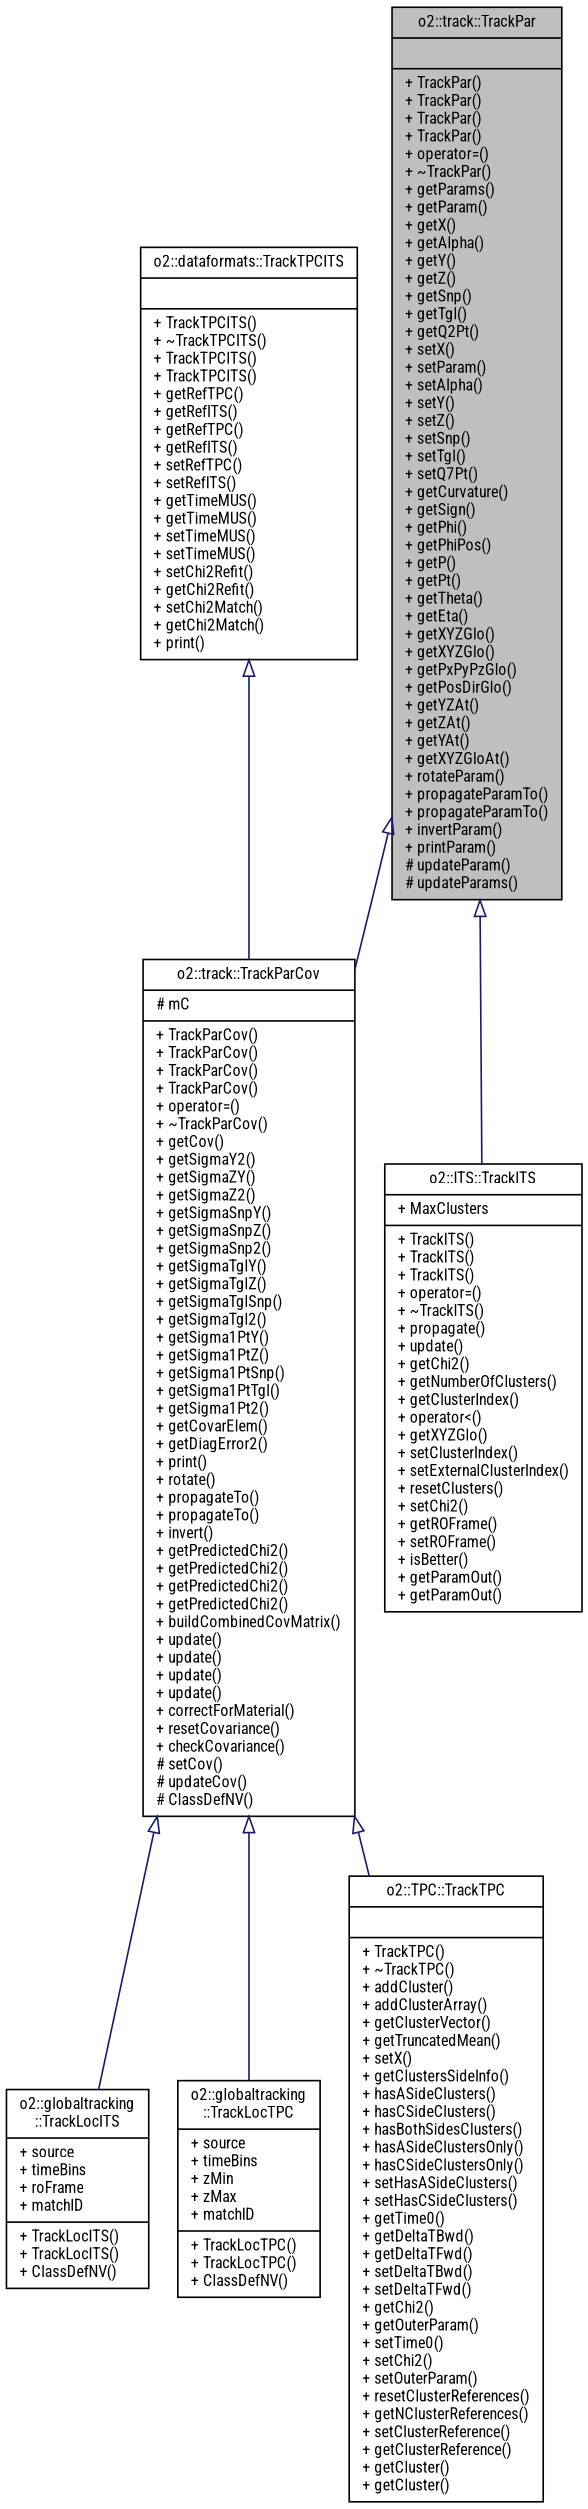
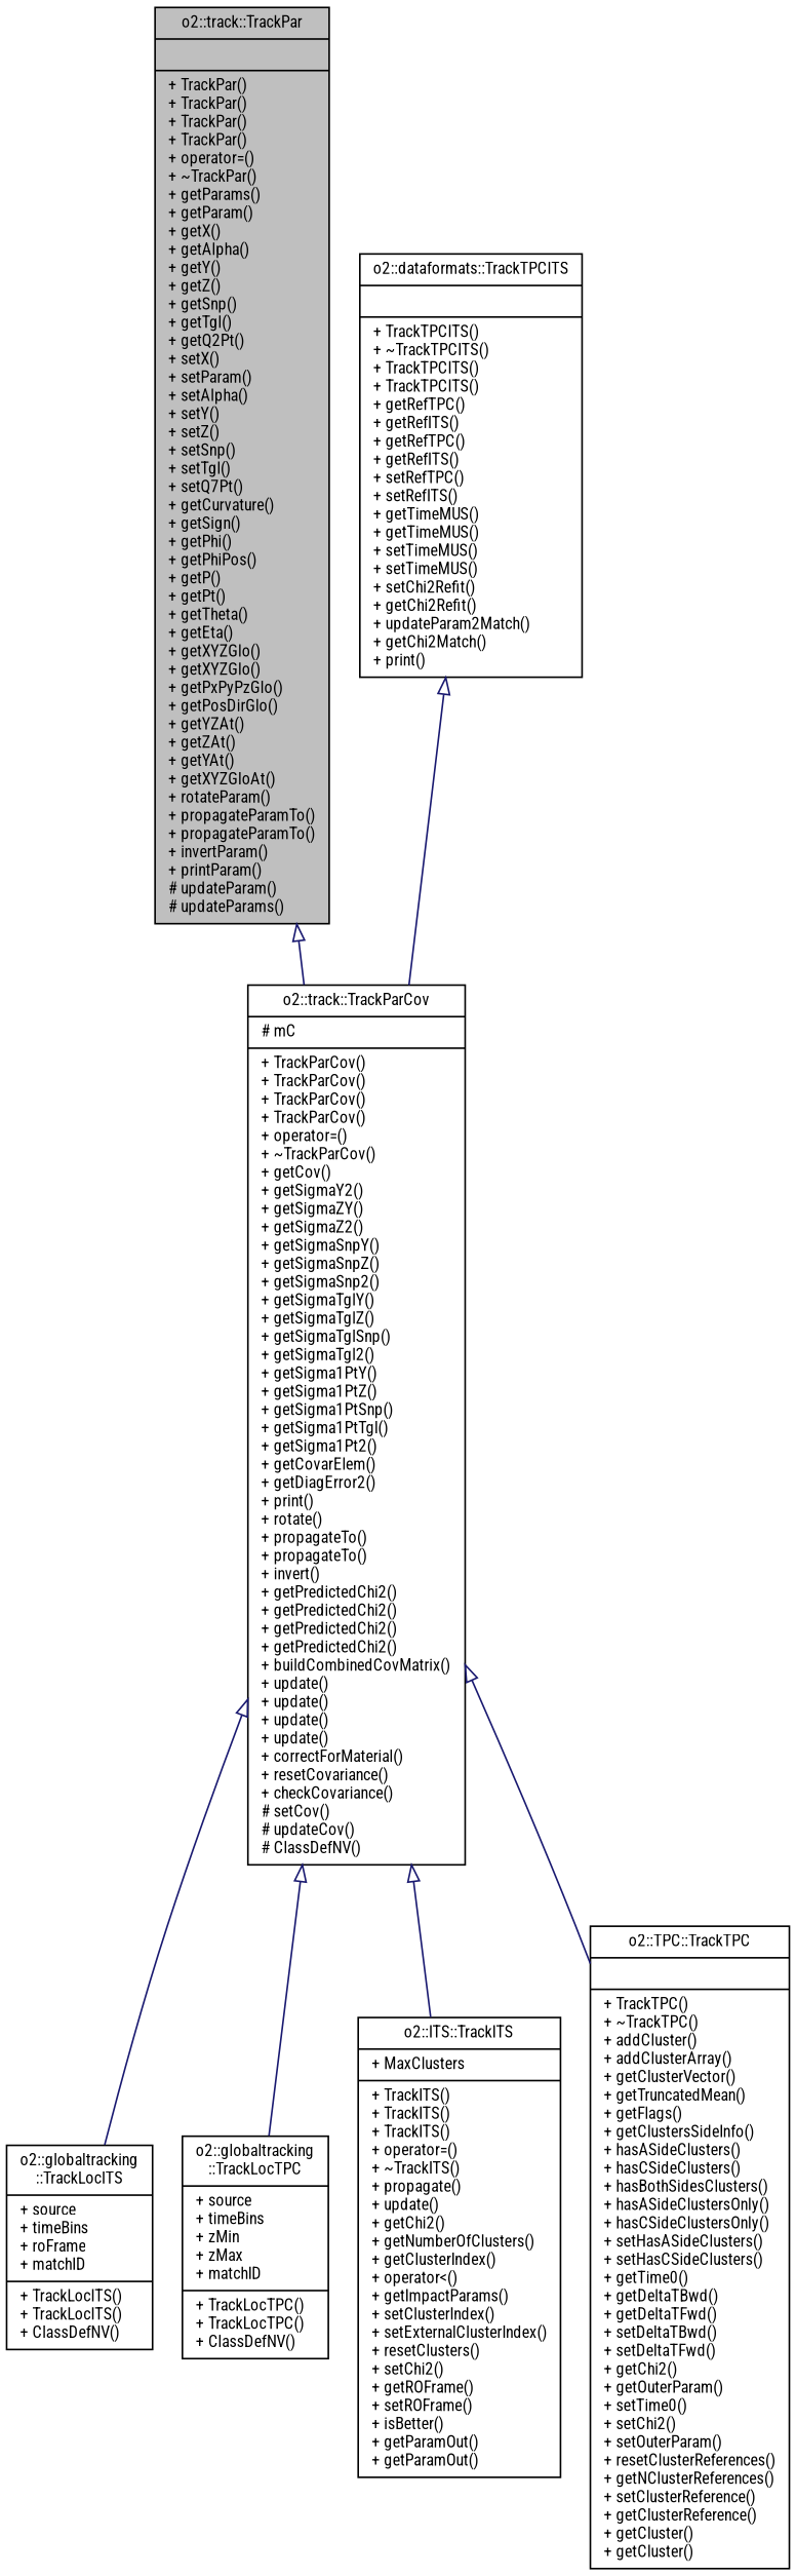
  digraph {
    fontname="Roboto Condensed"
    node [color=black fontname="Roboto Condensed" fontsize=10 shape=record]
    edge [arrowtail=onormal color=midnightblue dir=back fontname="Roboto Condensed" fontsize=10 labelfontname=Helvetica labelfontsize=10 style=solid]
    n1 [fillcolor=grey75 fontcolor=black height=0.2 label="{o2::track::TrackPar\n||+ TrackPar()\l+ TrackPar()\l+ TrackPar()\l+ TrackPar()\l+ operator=()\l+ ~TrackPar()\l+ getParams()\l+ getParam()\l+ getX()\l+ getAlpha()\l+ getY()\l+ getZ()\l+ getSnp()\l+ getTgl()\l+ getQ2Pt()\l+ setX()\l+ setParam()\l+ setAlpha()\l+ setY()\l+ setZ()\l+ setSnp()\l+ setTgl()\l+ setQ7Pt()\l+ getCurvature()\l+ getSign()\l+ getPhi()\l+ getPhiPos()\l+ getP()\l+ getPt()\l+ getTheta()\l+ getEta()\l+ getXYZGlo()\l+ getXYZGlo()\l+ getPxPyPzGlo()\l+ getPosDirGlo()\l+ getYZAt()\l+ getZAt()\l+ getYAt()\l+ getXYZGloAt()\l+ rotateParam()\l+ propagateParamTo()\l+ propagateParamTo()\l+ invertParam()\l+ printParam()\l# updateParam()\l# updateParams()\l}" style=filled width=0.4]
    n2 [height=0.2 label="{o2::track::TrackParCov\n|# mC\l|+ TrackParCov()\l+ TrackParCov()\l+ TrackParCov()\l+ TrackParCov()\l+ operator=()\l+ ~TrackParCov()\l+ getCov()\l+ getSigmaY2()\l+ getSigmaZY()\l+ getSigmaZ2()\l+ getSigmaSnpY()\l+ getSigmaSnpZ()\l+ getSigmaSnp2()\l+ getSigmaTglY()\l+ getSigmaTglZ()\l+ getSigmaTglSnp()\l+ getSigmaTgl2()\l+ getSigma1PtY()\l+ getSigma1PtZ()\l+ getSigma1PtSnp()\l+ getSigma1PtTgl()\l+ getSigma1Pt2()\l+ getCovarElem()\l+ getDiagError2()\l+ print()\l+ rotate()\l+ propagateTo()\l+ propagateTo()\l+ invert()\l+ getPredictedChi2()\l+ getPredictedChi2()\l+ getPredictedChi2()\l+ getPredictedChi2()\l+ buildCombinedCovMatrix()\l+ update()\l+ update()\l+ update()\l+ update()\l+ correctForMaterial()\l+ resetCovariance()\l+ checkCovariance()\l# setCov()\l# updateCov()\l# ClassDefNV()\l}" width=0.4]
    n3 [height=0.2 label="{o2::globaltracking\l::TrackLocITS\n|+ source\l+ timeBins\l+ roFrame\l+ matchID\l|+ TrackLocITS()\l+ TrackLocITS()\l+ ClassDefNV()\l}" width=0.4]
    n4 [height=0.2 label="{o2::globaltracking\l::TrackLocTPC\n|+ source\l+ timeBins\l+ zMin\l+ zMax\l+ matchID\l|+ TrackLocTPC()\l+ TrackLocTPC()\l+ ClassDefNV()\l}" width=0.4]
-   n5 [height=0.2 label="{o2::ITS::TrackITS\n|+ MaxClusters\l|+ TrackITS()\l+ TrackITS()\l+ TrackITS()\l+ operator=()\l+ ~TrackITS()\l+ propagate()\l+ update()\l+ getChi2()\l+ getNumberOfClusters()\l+ getClusterIndex()\l+ operator\<()\l+ getXYZGlo()\l+ setClusterIndex()\l+ setExternalClusterIndex()\l+ resetClusters()\l+ setChi2()\l+ getROFrame()\l+ setROFrame()\l+ isBetter()\l+ getParamOut()\l+ getParamOut()\l}" width=0.4]
-   n6 [height=0.2 label="{o2::TPC::TrackTPC\n||+ TrackTPC()\l+ ~TrackTPC()\l+ addCluster()\l+ addClusterArray()\l+ getClusterVector()\l+ getTruncatedMean()\l+ setX()\l+ getClustersSideInfo()\l+ hasASideClusters()\l+ hasCSideClusters()\l+ hasBothSidesClusters()\l+ hasASideClustersOnly()\l+ hasCSideClustersOnly()\l+ setHasASideClusters()\l+ setHasCSideClusters()\l+ getTime0()\l+ getDeltaTBwd()\l+ getDeltaTFwd()\l+ setDeltaTBwd()\l+ setDeltaTFwd()\l+ getChi2()\l+ getOuterParam()\l+ setTime0()\l+ setChi2()\l+ setOuterParam()\l+ resetClusterReferences()\l+ getNClusterReferences()\l+ setClusterReference()\l+ getClusterReference()\l+ getCluster()\l+ getCluster()\l}" width=0.4]
-   n7 [height=0.2 label="{o2::dataformats::TrackTPCITS\n||+ TrackTPCITS()\l+ ~TrackTPCITS()\l+ TrackTPCITS()\l+ TrackTPCITS()\l+ getRefTPC()\l+ getRefITS()\l+ getRefTPC()\l+ getRefITS()\l+ setRefTPC()\l+ setRefITS()\l+ getTimeMUS()\l+ getTimeMUS()\l+ setTimeMUS()\l+ setTimeMUS()\l+ setChi2Refit()\l+ getChi2Refit()\l+ setChi2Match()\l+ getChi2Match()\l+ print()\l}" width=0.4]
+   n5 [height=0.2 label="{o2::ITS::TrackITS\n|+ MaxClusters\l|+ TrackITS()\l+ TrackITS()\l+ TrackITS()\l+ operator=()\l+ ~TrackITS()\l+ propagate()\l+ update()\l+ getChi2()\l+ getNumberOfClusters()\l+ getClusterIndex()\l+ operator\<()\l+ getImpactParams()\l+ setClusterIndex()\l+ setExternalClusterIndex()\l+ resetClusters()\l+ setChi2()\l+ getROFrame()\l+ setROFrame()\l+ isBetter()\l+ getParamOut()\l+ getParamOut()\l}" width=0.4]
+   n6 [height=0.2 label="{o2::TPC::TrackTPC\n||+ TrackTPC()\l+ ~TrackTPC()\l+ addCluster()\l+ addClusterArray()\l+ getClusterVector()\l+ getTruncatedMean()\l+ getFlags()\l+ getClustersSideInfo()\l+ hasASideClusters()\l+ hasCSideClusters()\l+ hasBothSidesClusters()\l+ hasASideClustersOnly()\l+ hasCSideClustersOnly()\l+ setHasASideClusters()\l+ setHasCSideClusters()\l+ getTime0()\l+ getDeltaTBwd()\l+ getDeltaTFwd()\l+ setDeltaTBwd()\l+ setDeltaTFwd()\l+ getChi2()\l+ getOuterParam()\l+ setTime0()\l+ setChi2()\l+ setOuterParam()\l+ resetClusterReferences()\l+ getNClusterReferences()\l+ setClusterReference()\l+ getClusterReference()\l+ getCluster()\l+ getCluster()\l}" width=0.4]
+   n7 [height=0.2 label="{o2::dataformats::TrackTPCITS\n||+ TrackTPCITS()\l+ ~TrackTPCITS()\l+ TrackTPCITS()\l+ TrackTPCITS()\l+ getRefTPC()\l+ getRefITS()\l+ getRefTPC()\l+ getRefITS()\l+ setRefTPC()\l+ setRefITS()\l+ getTimeMUS()\l+ getTimeMUS()\l+ setTimeMUS()\l+ setTimeMUS()\l+ setChi2Refit()\l+ getChi2Refit()\l+ updateParam2Match()\l+ getChi2Match()\l+ print()\l}" width=0.4]
    n1 -> n2
    n2 -> n3
    n2 -> n4
-   n1 -> n5
+   n2 -> n5
    n2 -> n6
    n7 -> n2
  }
